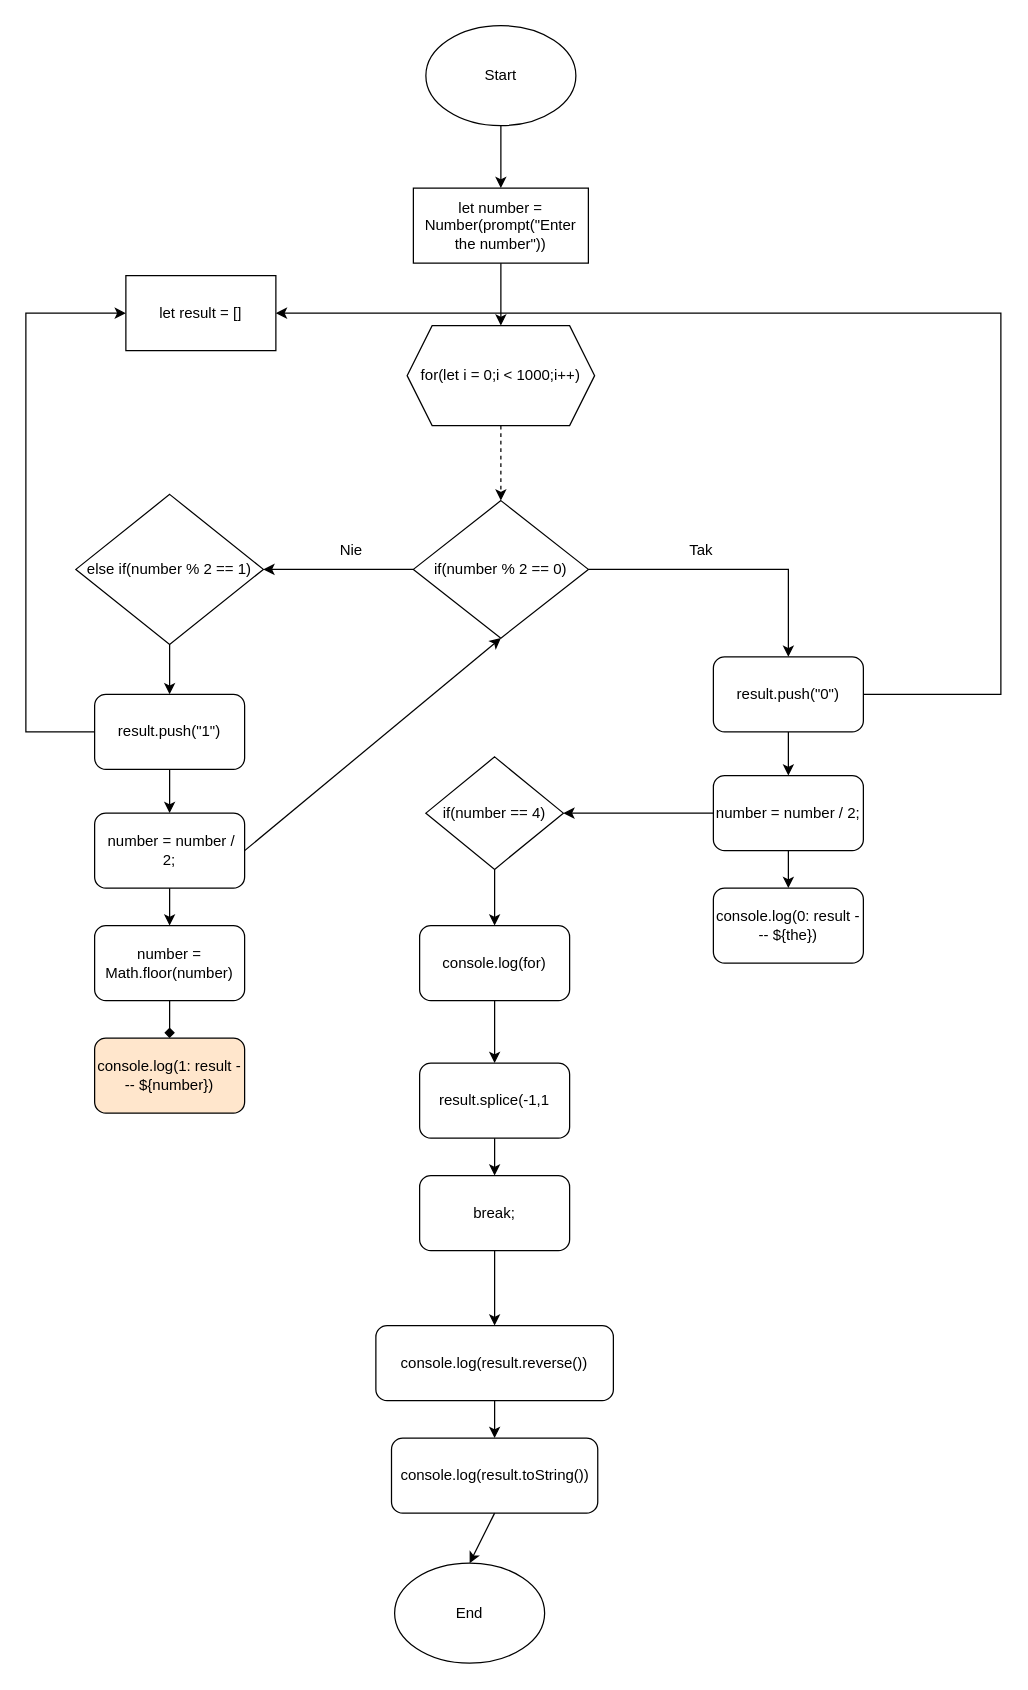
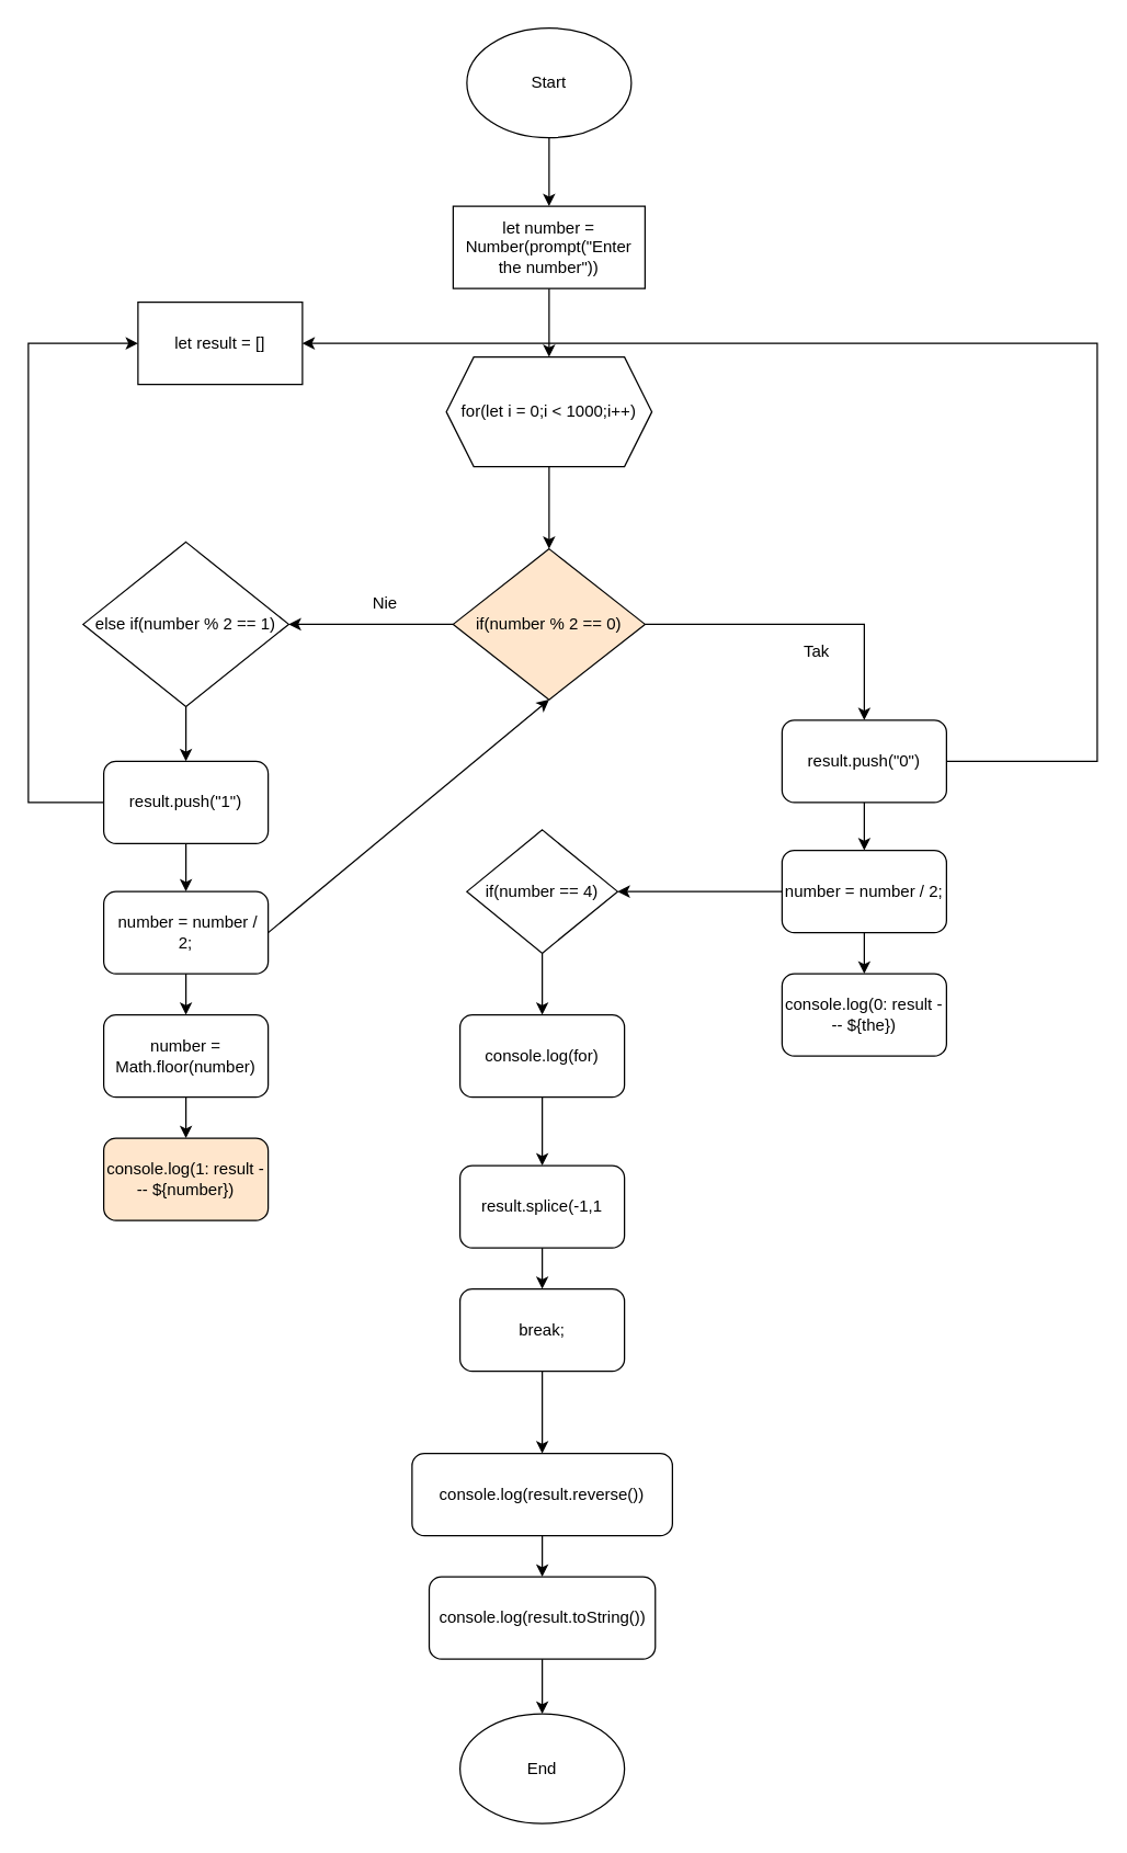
  <mxCell id="0" />
  <mxCell id="1" parent="0" />
  <mxCell id="2" value="Start&lt;br&gt;" style="ellipse;whiteSpace=wrap;html=1;" vertex="1" parent="1"><mxGeometry x="340" y="20" width="120" height="80" as="geometry" /></mxCell>
  <mxCell id="3" value="let result = []" style="rounded=0;whiteSpace=wrap;html=1;" vertex="1" parent="1"><mxGeometry x="100" y="220" width="120" height="60" as="geometry" /></mxCell>
  <mxCell id="4" value="let number = Number(prompt(&quot;Enter the number&quot;))" style="rounded=0;whiteSpace=wrap;html=1;" vertex="1" parent="1"><mxGeometry x="330" y="150" width="140" height="60" as="geometry" /></mxCell>
  <mxCell id="5" value="" style="endArrow=classic;html=1;rounded=0;exitX=0.5;exitY=1;exitDx=0;exitDy=0;entryX=0.5;entryY=0;entryDx=0;entryDy=0;" edge="1" parent="1" source="2" target="4"><mxGeometry width="50" height="50" relative="1" as="geometry"><mxPoint x="390" y="300" as="sourcePoint" /><mxPoint x="440" y="250" as="targetPoint" /></mxGeometry></mxCell>
  <mxCell id="6" value="for(let i = 0;i &amp;lt; 1000;i++)" style="shape=hexagon;perimeter=hexagonPerimeter2;whiteSpace=wrap;html=1;fixedSize=1;" vertex="1" parent="1"><mxGeometry x="325" y="260" width="150" height="80" as="geometry" /></mxCell>
  <mxCell id="7" value="" style="endArrow=classic;html=1;rounded=0;exitX=0.5;exitY=1;exitDx=0;exitDy=0;entryX=0.5;entryY=0;entryDx=0;entryDy=0;" edge="1" parent="1" source="4" target="6"><mxGeometry width="50" height="50" relative="1" as="geometry"><mxPoint x="390" y="300" as="sourcePoint" /><mxPoint x="440" y="250" as="targetPoint" /></mxGeometry></mxCell>
- <mxCell id="8" value="" style="endArrow=classic;html=1;rounded=0;exitX=0.5;exitY=1;exitDx=0;exitDy=0;dashed=1;" edge="1" parent="1" source="6" target="9"><mxGeometry width="50" height="50" relative="1" as="geometry"><mxPoint x="390" y="300" as="sourcePoint" /><mxPoint x="400" y="420" as="targetPoint" /></mxGeometry></mxCell>
- <mxCell id="9" value="if(number % 2 == 0)" style="rhombus;whiteSpace=wrap;html=1;" vertex="1" parent="1"><mxGeometry x="330" y="400" width="140" height="110" as="geometry" /></mxCell>
+ <mxCell id="8" value="" style="endArrow=classic;html=1;rounded=0;exitX=0.5;exitY=1;exitDx=0;exitDy=0;" edge="1" parent="1" source="6" target="9"><mxGeometry width="50" height="50" relative="1" as="geometry"><mxPoint x="390" y="300" as="sourcePoint" /><mxPoint x="400" y="420" as="targetPoint" /></mxGeometry></mxCell>
+ <mxCell id="9" value="if(number % 2 == 0)" style="rhombus;whiteSpace=wrap;html=1;fillColor=#ffe6cc;" vertex="1" parent="1"><mxGeometry x="330" y="400" width="140" height="110" as="geometry" /></mxCell>
  <mxCell id="10" value="" style="endArrow=classic;html=1;rounded=0;exitX=0;exitY=0.5;exitDx=0;exitDy=0;entryX=1;entryY=0.5;entryDx=0;entryDy=0;" edge="1" parent="1" source="9" target="18"><mxGeometry width="50" height="50" relative="1" as="geometry"><mxPoint x="230" y="520" as="sourcePoint" /><mxPoint x="220" y="410" as="targetPoint" /></mxGeometry></mxCell>
  <mxCell id="11" value="" style="endArrow=classic;html=1;rounded=0;exitX=1;exitY=0.5;exitDx=0;exitDy=0;" edge="1" parent="1" source="9" target="12"><mxGeometry width="50" height="50" relative="1" as="geometry"><mxPoint x="390" y="500" as="sourcePoint" /><mxPoint x="570" y="450" as="targetPoint" /><Array as="points"><mxPoint x="630" y="455" /></Array></mxGeometry></mxCell>
  <mxCell id="12" value="result.push(&quot;0&quot;)" style="rounded=1;whiteSpace=wrap;html=1;" vertex="1" parent="1"><mxGeometry x="570" y="525" width="120" height="60" as="geometry" /></mxCell>
  <mxCell id="13" value="number = number / 2;" style="rounded=1;whiteSpace=wrap;html=1;" vertex="1" parent="1"><mxGeometry x="570" y="620" width="120" height="60" as="geometry" /></mxCell>
  <mxCell id="14" value="console.log(0: result --- ${the})" style="rounded=1;whiteSpace=wrap;html=1;" vertex="1" parent="1"><mxGeometry x="570" y="710" width="120" height="60" as="geometry" /></mxCell>
  <mxCell id="15" value="" style="endArrow=classic;html=1;rounded=0;exitX=0.5;exitY=1;exitDx=0;exitDy=0;entryX=0.5;entryY=0;entryDx=0;entryDy=0;" edge="1" parent="1" source="12" target="13"><mxGeometry width="50" height="50" relative="1" as="geometry"><mxPoint x="390" y="700" as="sourcePoint" /><mxPoint x="440" y="650" as="targetPoint" /></mxGeometry></mxCell>
  <mxCell id="16" value="" style="endArrow=classic;html=1;rounded=0;exitX=0.5;exitY=1;exitDx=0;exitDy=0;entryX=0.5;entryY=0;entryDx=0;entryDy=0;" edge="1" parent="1" source="13" target="14"><mxGeometry width="50" height="50" relative="1" as="geometry"><mxPoint x="390" y="700" as="sourcePoint" /><mxPoint x="440" y="650" as="targetPoint" /></mxGeometry></mxCell>
- <mxCell id="17" value="Tak" style="text;html=1;align=center;verticalAlign=middle;resizable=0;points=[];autosize=1;strokeColor=none;fillColor=none;" vertex="1" parent="1"><mxGeometry x="540" y="425" width="40" height="30" as="geometry" /></mxCell>
+ <mxCell id="17" value="Tak" style="text;html=1;align=center;verticalAlign=middle;resizable=0;points=[];autosize=1;strokeColor=none;fillColor=none;" vertex="1" parent="1"><mxGeometry x="575" y="460" width="40" height="30" as="geometry" /></mxCell>
  <mxCell id="18" value="else if(number % 2 == 1)" style="rhombus;whiteSpace=wrap;html=1;" vertex="1" parent="1"><mxGeometry x="60" y="395" width="150" height="120" as="geometry" /></mxCell>
  <mxCell id="19" value="Nie" style="text;html=1;align=center;verticalAlign=middle;resizable=0;points=[];autosize=1;strokeColor=none;fillColor=none;" vertex="1" parent="1"><mxGeometry x="260" y="425" width="40" height="30" as="geometry" /></mxCell>
  <mxCell id="20" value="" style="endArrow=classic;html=1;rounded=0;exitX=0;exitY=0.5;exitDx=0;exitDy=0;" edge="1" parent="1" source="13" target="21"><mxGeometry width="50" height="50" relative="1" as="geometry"><mxPoint x="390" y="600" as="sourcePoint" /><mxPoint x="440" y="650" as="targetPoint" /></mxGeometry></mxCell>
  <mxCell id="21" value="if(number == 4)" style="rhombus;whiteSpace=wrap;html=1;" vertex="1" parent="1"><mxGeometry x="340" y="605" width="110" height="90" as="geometry" /></mxCell>
  <mxCell id="22" value="" style="endArrow=classic;html=1;rounded=0;exitX=0.5;exitY=1;exitDx=0;exitDy=0;" edge="1" parent="1" source="21"><mxGeometry width="50" height="50" relative="1" as="geometry"><mxPoint x="390" y="800" as="sourcePoint" /><mxPoint x="395" y="740" as="targetPoint" /></mxGeometry></mxCell>
  <mxCell id="23" value="" style="endArrow=classic;html=1;rounded=0;exitX=0.5;exitY=1;exitDx=0;exitDy=0;" edge="1" parent="1" source="24"><mxGeometry width="50" height="50" relative="1" as="geometry"><mxPoint x="400" y="840" as="sourcePoint" /><mxPoint x="395" y="850" as="targetPoint" /></mxGeometry></mxCell>
  <mxCell id="24" value="console.log(for)" style="rounded=1;whiteSpace=wrap;html=1;" vertex="1" parent="1"><mxGeometry x="335" y="740" width="120" height="60" as="geometry" /></mxCell>
  <mxCell id="25" value="result.splice(-1,1" style="rounded=1;whiteSpace=wrap;html=1;" vertex="1" parent="1"><mxGeometry x="335" y="850" width="120" height="60" as="geometry" /></mxCell>
  <mxCell id="26" value="break;" style="rounded=1;whiteSpace=wrap;html=1;" vertex="1" parent="1"><mxGeometry x="335" y="940" width="120" height="60" as="geometry" /></mxCell>
  <mxCell id="27" value="" style="endArrow=classic;html=1;rounded=0;exitX=0.5;exitY=1;exitDx=0;exitDy=0;" edge="1" parent="1" source="25" target="26"><mxGeometry width="50" height="50" relative="1" as="geometry"><mxPoint x="390" y="900" as="sourcePoint" /><mxPoint x="440" y="850" as="targetPoint" /></mxGeometry></mxCell>
  <mxCell id="28" value="" style="endArrow=classic;html=1;rounded=0;exitX=0.5;exitY=1;exitDx=0;exitDy=0;" edge="1" parent="1" source="26"><mxGeometry width="50" height="50" relative="1" as="geometry"><mxPoint x="400" y="1030" as="sourcePoint" /><mxPoint x="395" y="1060" as="targetPoint" /></mxGeometry></mxCell>
- <mxCell id="29" value="End" style="ellipse;whiteSpace=wrap;html=1;" vertex="1" parent="1"><mxGeometry x="315" y="1250" width="120" height="80" as="geometry" /></mxCell>
+ <mxCell id="29" value="End" style="ellipse;whiteSpace=wrap;html=1;" vertex="1" parent="1"><mxGeometry x="335" y="1250" width="120" height="80" as="geometry" /></mxCell>
  <mxCell id="30" value="console.log(result.reverse())" style="rounded=1;whiteSpace=wrap;html=1;" vertex="1" parent="1"><mxGeometry x="300" y="1060" width="190" height="60" as="geometry" /></mxCell>
  <mxCell id="31" value="console.log(result.toString())" style="rounded=1;whiteSpace=wrap;html=1;" vertex="1" parent="1"><mxGeometry x="312.5" y="1150" width="165" height="60" as="geometry" /></mxCell>
  <mxCell id="32" value="" style="endArrow=classic;html=1;rounded=0;exitX=0.5;exitY=1;exitDx=0;exitDy=0;entryX=0.5;entryY=0;entryDx=0;entryDy=0;" edge="1" parent="1" source="30" target="31"><mxGeometry width="50" height="50" relative="1" as="geometry"><mxPoint x="390" y="1300" as="sourcePoint" /><mxPoint x="440" y="1250" as="targetPoint" /></mxGeometry></mxCell>
  <mxCell id="33" value="" style="endArrow=classic;html=1;rounded=0;exitX=0.5;exitY=1;exitDx=0;exitDy=0;entryX=0.5;entryY=0;entryDx=0;entryDy=0;" edge="1" parent="1" source="31" target="29"><mxGeometry width="50" height="50" relative="1" as="geometry"><mxPoint x="390" y="1300" as="sourcePoint" /><mxPoint x="440" y="1250" as="targetPoint" /></mxGeometry></mxCell>
  <mxCell id="34" value="result.push(&quot;1&quot;)" style="rounded=1;whiteSpace=wrap;html=1;" vertex="1" parent="1"><mxGeometry x="75" y="555" width="120" height="60" as="geometry" /></mxCell>
  <mxCell id="35" value="&amp;nbsp;number = number / 2;" style="rounded=1;whiteSpace=wrap;html=1;" vertex="1" parent="1"><mxGeometry x="75" y="650" width="120" height="60" as="geometry" /></mxCell>
  <mxCell id="36" value="number = Math.floor(number)" style="rounded=1;whiteSpace=wrap;html=1;" vertex="1" parent="1"><mxGeometry x="75" y="740" width="120" height="60" as="geometry" /></mxCell>
  <mxCell id="37" value="console.log(1: result --- ${number})" style="rounded=1;whiteSpace=wrap;html=1;fillColor=#ffe6cc;" vertex="1" parent="1"><mxGeometry x="75" y="830" width="120" height="60" as="geometry" /></mxCell>
  <mxCell id="38" value="" style="endArrow=classic;html=1;rounded=0;exitX=0;exitY=0.5;exitDx=0;exitDy=0;entryX=0;entryY=0.5;entryDx=0;entryDy=0;" edge="1" parent="1" source="34" target="3"><mxGeometry width="50" height="50" relative="1" as="geometry"><mxPoint x="390" y="500" as="sourcePoint" /><mxPoint x="440" y="450" as="targetPoint" /><Array as="points"><mxPoint x="20" y="585" /><mxPoint x="20" y="500" /><mxPoint x="20" y="390" /><mxPoint x="20" y="250" /></Array></mxGeometry></mxCell>
  <mxCell id="39" value="" style="endArrow=classic;html=1;rounded=0;exitX=1;exitY=0.5;exitDx=0;exitDy=0;entryX=1;entryY=0.5;entryDx=0;entryDy=0;" edge="1" parent="1" source="12" target="3"><mxGeometry width="50" height="50" relative="1" as="geometry"><mxPoint x="390" y="400" as="sourcePoint" /><mxPoint x="440" y="350" as="targetPoint" /><Array as="points"><mxPoint x="800" y="555" /><mxPoint x="800" y="250" /></Array></mxGeometry></mxCell>
  <mxCell id="40" value="" style="endArrow=classic;html=1;rounded=0;exitX=0.5;exitY=1;exitDx=0;exitDy=0;entryX=0.5;entryY=0;entryDx=0;entryDy=0;" edge="1" parent="1" source="18" target="34"><mxGeometry width="50" height="50" relative="1" as="geometry"><mxPoint x="390" y="500" as="sourcePoint" /><mxPoint x="440" y="450" as="targetPoint" /></mxGeometry></mxCell>
  <mxCell id="41" value="" style="endArrow=classic;html=1;rounded=0;exitX=0.5;exitY=1;exitDx=0;exitDy=0;entryX=0.5;entryY=0;entryDx=0;entryDy=0;" edge="1" parent="1" source="34" target="35"><mxGeometry width="50" height="50" relative="1" as="geometry"><mxPoint x="390" y="500" as="sourcePoint" /><mxPoint x="440" y="450" as="targetPoint" /></mxGeometry></mxCell>
  <mxCell id="42" value="" style="endArrow=classic;html=1;rounded=0;exitX=0.5;exitY=1;exitDx=0;exitDy=0;entryX=0.5;entryY=0;entryDx=0;entryDy=0;" edge="1" parent="1" source="35" target="36"><mxGeometry width="50" height="50" relative="1" as="geometry"><mxPoint x="390" y="500" as="sourcePoint" /><mxPoint x="440" y="450" as="targetPoint" /></mxGeometry></mxCell>
- <mxCell id="43" value="" style="endArrow=diamond;html=1;rounded=0;exitX=0.5;exitY=1;exitDx=0;exitDy=0;entryX=0.5;entryY=0;entryDx=0;entryDy=0;" edge="1" parent="1" source="36" target="37"><mxGeometry width="50" height="50" relative="1" as="geometry"><mxPoint x="390" y="600" as="sourcePoint" /><mxPoint x="440" y="550" as="targetPoint" /></mxGeometry></mxCell>
+ <mxCell id="43" value="" style="endArrow=classic;html=1;rounded=0;exitX=0.5;exitY=1;exitDx=0;exitDy=0;entryX=0.5;entryY=0;entryDx=0;entryDy=0;" edge="1" parent="1" source="36" target="37"><mxGeometry width="50" height="50" relative="1" as="geometry"><mxPoint x="390" y="600" as="sourcePoint" /><mxPoint x="440" y="550" as="targetPoint" /></mxGeometry></mxCell>
  <mxCell id="44" value="" style="endArrow=classic;html=1;rounded=0;exitX=1;exitY=0.5;exitDx=0;exitDy=0;entryX=0.5;entryY=1;entryDx=0;entryDy=0;" edge="1" parent="1" source="35" target="9"><mxGeometry width="50" height="50" relative="1" as="geometry"><mxPoint x="390" y="700" as="sourcePoint" /><mxPoint x="440" y="650" as="targetPoint" /></mxGeometry></mxCell>
